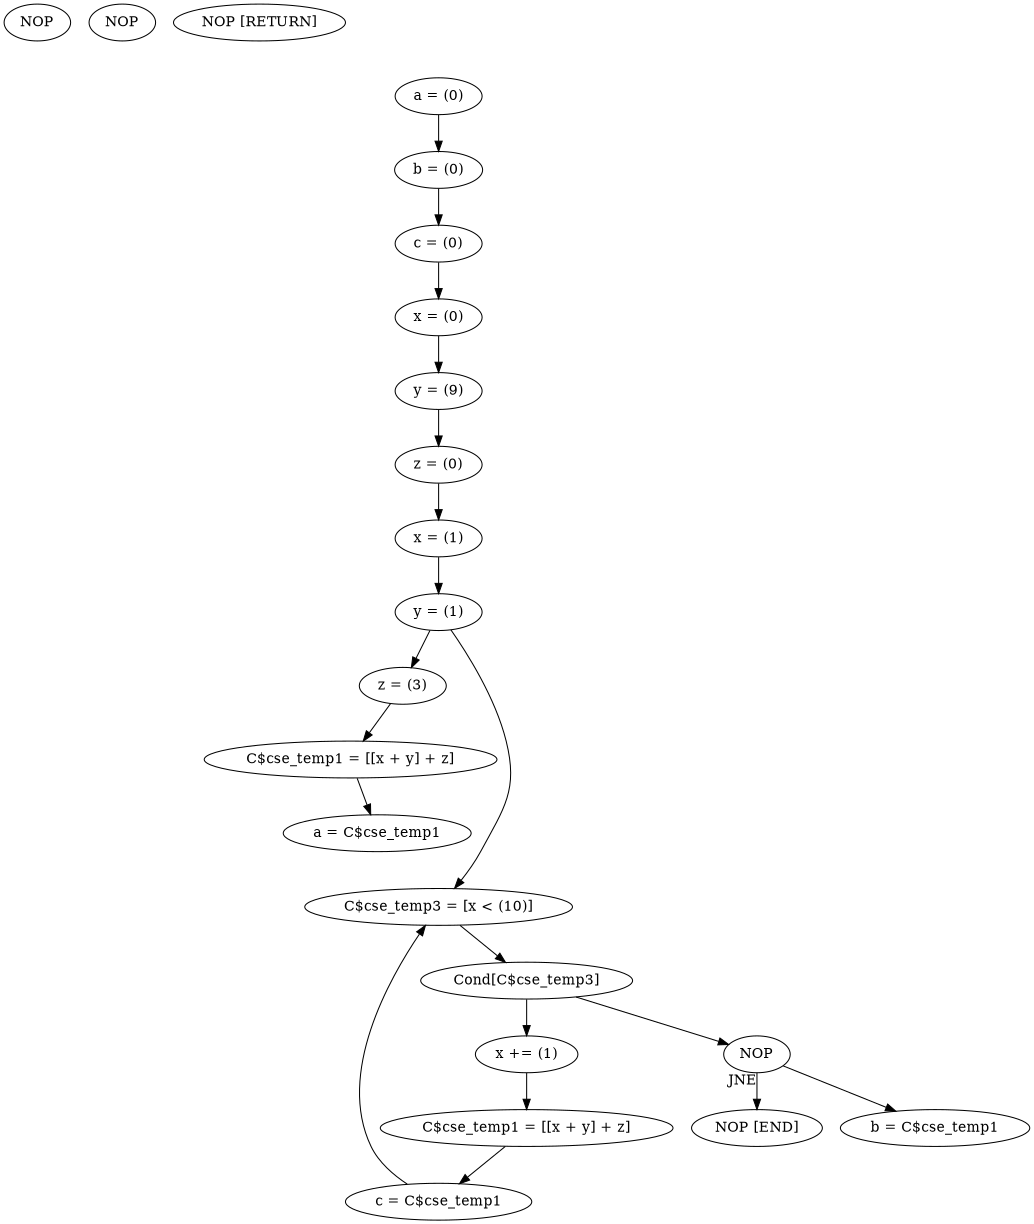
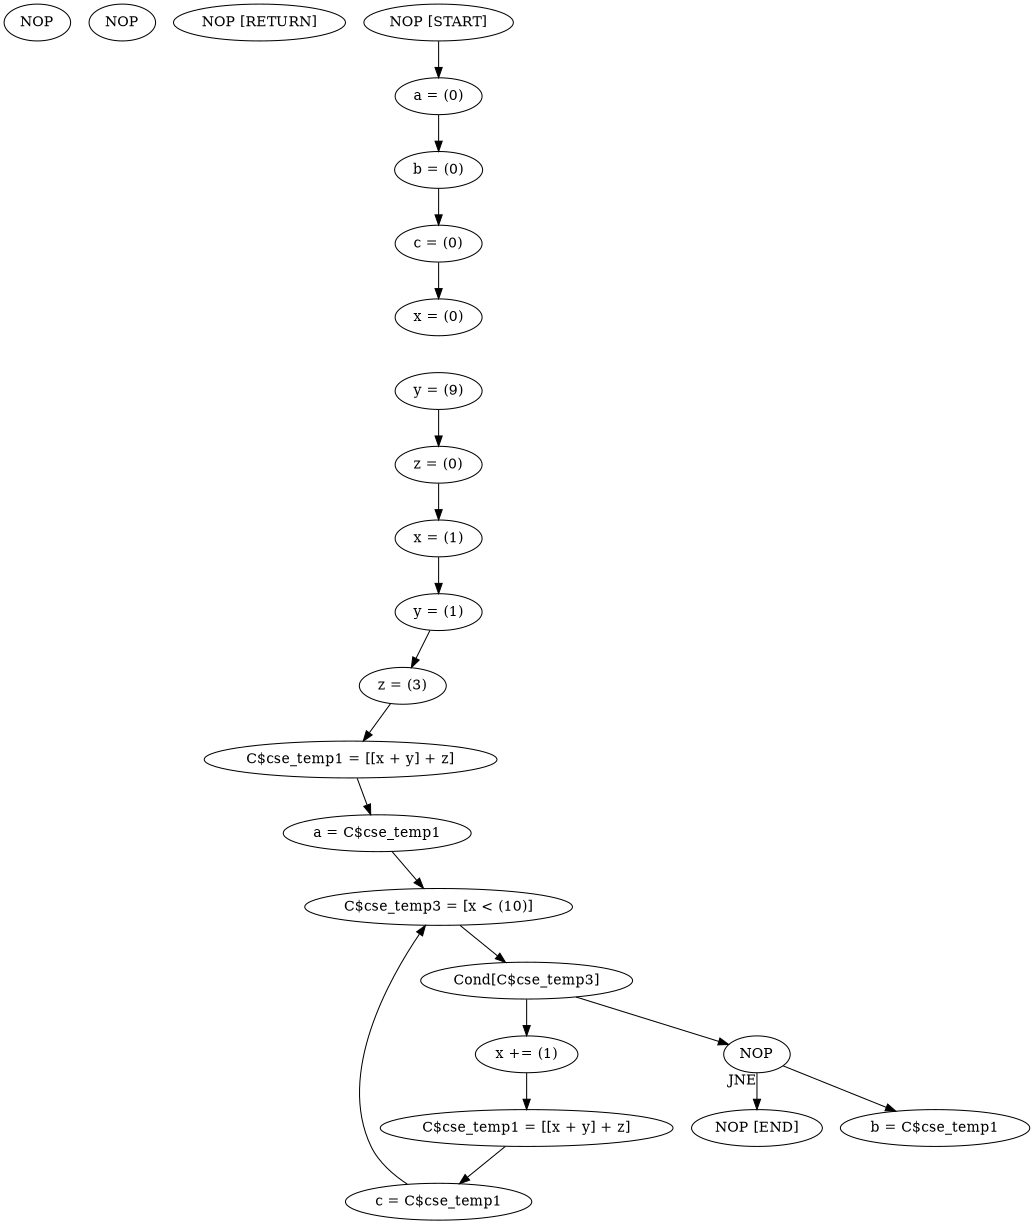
  digraph {
    n1 [label=NOP]
    n2 [label=NOP]
    n3 [label="NOP [RETURN]"]
+   n4 [label="NOP [START]"]
    n5 [label="a = (0)"]
    n6 [label="b = (0)"]
    n7 [label="c = (0)"]
    n8 [label="NOP [END]"]
    n9 [label="z = (0)"]
    n10 [label="x = (1)"]
    n11 [label="y = (1)"]
    n12 [label="z = (3)"]
    n13 [label="x = (0)"]
    n14 [label="y = (9)"]
    n15 [label="C$cse_temp1 = [[x + y] + z]"]
    n16 [label="x += (1)"]
    n17 [label="C$cse_temp1 = [[x + y] + z]"]
    n18 [label="c = C$cse_temp1"]
    n19 [label="C$cse_temp3 = [x < (10)]"]
    n20 [label="Cond[C$cse_temp3]"]
    n21 [label="a = C$cse_temp1"]
    n22 [label=NOP]
    n23 [label="b = C$cse_temp1"]
+   n4 -> n5
    n5 -> n6
    n6 -> n7
    n7 -> n13
    n9 -> n10
    n10 -> n11
    n11 -> n12
    n12 -> n15
-   n13 -> n14
    n14 -> n9
    n15 -> n21
    n16 -> n17
    n17 -> n18
    n18 -> n19
    n19 -> n20
    n20 -> n16
    n20 -> n22
-   n11 -> n19
+   n21 -> n19
    n22 -> n8 [taillabel=JNE]
    n22 -> n23
  }
